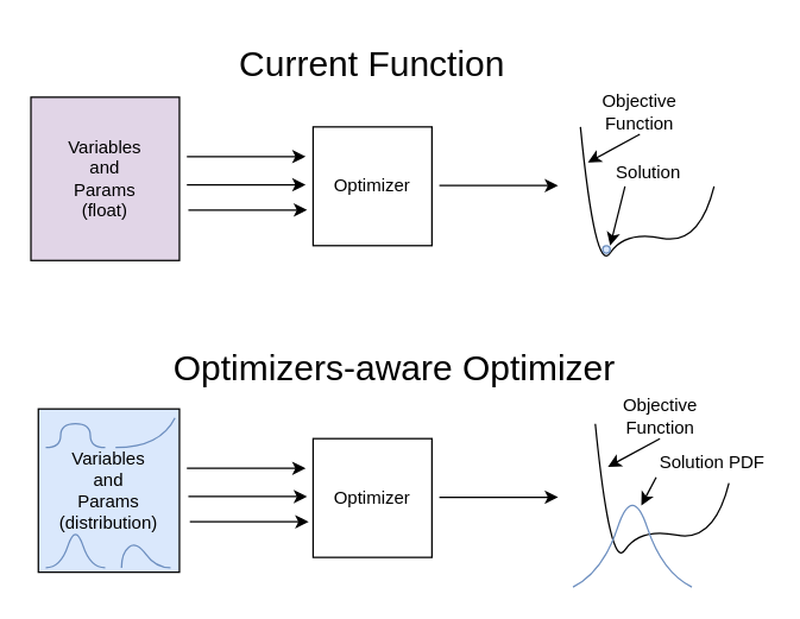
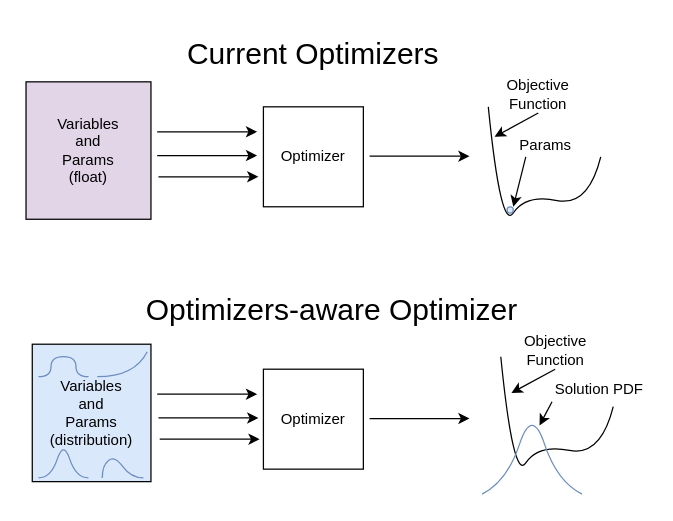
  <mxCell id="0" />
  <mxCell id="1" parent="0" />
  <mxCell id="2" value="Optimizer" style="whiteSpace=wrap;html=1;aspect=fixed;" vertex="1" parent="1"><mxGeometry x="210" y="85" width="80" height="80" as="geometry" /></mxCell>
  <mxCell id="3" value="" style="endArrow=classic;html=1;entryX=0;entryY=0.25;entryDx=0;entryDy=0;" edge="1" parent="1"><mxGeometry width="50" height="50" relative="1" as="geometry"><mxPoint x="125" y="105" as="sourcePoint" /><mxPoint x="205" y="105" as="targetPoint" /></mxGeometry></mxCell>
  <mxCell id="4" value="" style="endArrow=classic;html=1;entryX=0;entryY=0.25;entryDx=0;entryDy=0;" edge="1" parent="1"><mxGeometry width="50" height="50" relative="1" as="geometry"><mxPoint x="125" y="124" as="sourcePoint" /><mxPoint x="205" y="124" as="targetPoint" /></mxGeometry></mxCell>
  <mxCell id="5" value="" style="endArrow=classic;html=1;entryX=0;entryY=0.25;entryDx=0;entryDy=0;" edge="1" parent="1"><mxGeometry width="50" height="50" relative="1" as="geometry"><mxPoint x="126" y="141" as="sourcePoint" /><mxPoint x="206" y="141" as="targetPoint" /></mxGeometry></mxCell>
  <mxCell id="6" value="" style="endArrow=classic;html=1;entryX=0;entryY=0.25;entryDx=0;entryDy=0;" edge="1" parent="1"><mxGeometry width="50" height="50" relative="1" as="geometry"><mxPoint x="295" y="124.5" as="sourcePoint" /><mxPoint x="375" y="124.5" as="targetPoint" /></mxGeometry></mxCell>
  <mxCell id="7" value="Variables&lt;br&gt;and&lt;br&gt;Params&lt;br&gt;(float)" style="rounded=0;whiteSpace=wrap;html=1;fillColor=#e1d5e7;" vertex="1" parent="1"><mxGeometry x="20" y="65" width="100" height="110" as="geometry" /></mxCell>
- <mxCell id="8" value="&lt;font style=&quot;font-size: 24px&quot;&gt;Current Function&lt;/font&gt;" style="text;html=1;strokeColor=none;fillColor=none;align=center;verticalAlign=middle;whiteSpace=wrap;rounded=0;" vertex="1" parent="1"><mxGeometry x="135" y="20" width="230" height="45" as="geometry" /></mxCell>
+ <mxCell id="8" value="&lt;font style=&quot;font-size: 24px&quot;&gt;Current Optimizers&lt;/font&gt;" style="text;html=1;strokeColor=none;fillColor=none;align=center;verticalAlign=middle;whiteSpace=wrap;rounded=0;" vertex="1" parent="1"><mxGeometry x="135" y="20" width="230" height="45" as="geometry" /></mxCell>
  <mxCell id="9" value="&amp;nbsp;" style="text;html=1;align=center;verticalAlign=middle;resizable=0;points=[];autosize=1;" vertex="1" parent="8"><mxGeometry x="130" y="25" width="20" height="20" as="geometry" /></mxCell>
  <mxCell id="10" value="&lt;font style=&quot;font-size: 24px&quot;&gt;Optimizers-aware Optimizer&lt;/font&gt;" style="text;html=1;strokeColor=none;fillColor=none;align=center;verticalAlign=middle;whiteSpace=wrap;rounded=0;" vertex="1" parent="1"><mxGeometry x="70" y="225" width="390" height="45" as="geometry" /></mxCell>
  <mxCell id="11" value="&amp;nbsp;" style="text;html=1;align=center;verticalAlign=middle;resizable=0;points=[];autosize=1;" vertex="1" parent="10"><mxGeometry x="220.435" y="25" width="20" height="20" as="geometry" /></mxCell>
  <mxCell id="12" value="&amp;nbsp;" style="text;html=1;align=center;verticalAlign=middle;resizable=0;points=[];autosize=1;" vertex="1" parent="10"><mxGeometry x="286" y="25" width="20" height="20" as="geometry" /></mxCell>
  <mxCell id="13" value="Optimizer" style="whiteSpace=wrap;html=1;aspect=fixed;" vertex="1" parent="1"><mxGeometry x="210" y="295" width="80" height="80" as="geometry" /></mxCell>
  <mxCell id="14" value="" style="endArrow=classic;html=1;entryX=0;entryY=0.25;entryDx=0;entryDy=0;" edge="1" parent="1"><mxGeometry width="50" height="50" relative="1" as="geometry"><mxPoint x="125" y="315" as="sourcePoint" /><mxPoint x="205" y="315" as="targetPoint" /></mxGeometry></mxCell>
  <mxCell id="15" value="" style="endArrow=classic;html=1;entryX=0;entryY=0.25;entryDx=0;entryDy=0;" edge="1" parent="1"><mxGeometry width="50" height="50" relative="1" as="geometry"><mxPoint x="126" y="334" as="sourcePoint" /><mxPoint x="206" y="334" as="targetPoint" /></mxGeometry></mxCell>
  <mxCell id="16" value="" style="endArrow=classic;html=1;entryX=0;entryY=0.25;entryDx=0;entryDy=0;" edge="1" parent="1"><mxGeometry width="50" height="50" relative="1" as="geometry"><mxPoint x="127" y="351" as="sourcePoint" /><mxPoint x="207" y="351" as="targetPoint" /></mxGeometry></mxCell>
  <mxCell id="17" value="" style="endArrow=classic;html=1;entryX=0;entryY=0.25;entryDx=0;entryDy=0;" edge="1" parent="1"><mxGeometry width="50" height="50" relative="1" as="geometry"><mxPoint x="295" y="334.5" as="sourcePoint" /><mxPoint x="375" y="334.5" as="targetPoint" /></mxGeometry></mxCell>
  <mxCell id="18" value="Variables&lt;br&gt;and&lt;br&gt;Params&lt;br&gt;(distribution)" style="rounded=0;whiteSpace=wrap;html=1;fillColor=#dae8fc;" vertex="1" parent="1"><mxGeometry x="25" y="275" width="95" height="110" as="geometry" /></mxCell>
  <mxCell id="19" value="" style="curved=1;endArrow=none;html=1;endFill=0;" edge="1" parent="1"><mxGeometry width="50" height="50" relative="1" as="geometry"><mxPoint x="390" y="85" as="sourcePoint" /><mxPoint x="480" y="125" as="targetPoint" /><Array as="points"><mxPoint x="400" y="185" /><mxPoint x="420" y="155" /><mxPoint x="470" y="165" /></Array></mxGeometry></mxCell>
  <mxCell id="20" value="" style="curved=1;endArrow=none;html=1;endFill=0;" edge="1" parent="1"><mxGeometry width="50" height="50" relative="1" as="geometry"><mxPoint x="400" y="285" as="sourcePoint" /><mxPoint x="490" y="325" as="targetPoint" /><Array as="points"><mxPoint x="410" y="385" /><mxPoint x="430" y="355" /><mxPoint x="480" y="365" /></Array></mxGeometry></mxCell>
  <mxCell id="21" value="" style="ellipse;whiteSpace=wrap;html=1;aspect=fixed;fillColor=#dae8fc;strokeColor=#6c8ebf;" vertex="1" parent="1"><mxGeometry x="405" y="165" width="5" height="5" as="geometry" /></mxCell>
  <mxCell id="22" value="" style="endArrow=classic;html=1;" edge="1" parent="1"><mxGeometry width="50" height="50" relative="1" as="geometry"><mxPoint x="420" y="125" as="sourcePoint" /><mxPoint x="410" y="165" as="targetPoint" /></mxGeometry></mxCell>
- <mxCell id="23" value="Solution" style="text;html=1;strokeColor=none;fillColor=none;align=center;verticalAlign=middle;whiteSpace=wrap;rounded=0;" vertex="1" parent="1"><mxGeometry x="416" y="106" width="40" height="20" as="geometry" /></mxCell>
+ <mxCell id="23" value="Params" style="text;html=1;strokeColor=none;fillColor=none;align=center;verticalAlign=middle;whiteSpace=wrap;rounded=0;" vertex="1" parent="1"><mxGeometry x="416" y="106" width="40" height="20" as="geometry" /></mxCell>
  <mxCell id="24" value="Objective Function" style="text;html=1;strokeColor=none;fillColor=none;align=center;verticalAlign=middle;whiteSpace=wrap;rounded=0;" vertex="1" parent="1"><mxGeometry x="410" y="65" width="40" height="20" as="geometry" /></mxCell>
  <mxCell id="25" value="" style="endArrow=classic;html=1;" edge="1" parent="1"><mxGeometry width="50" height="50" relative="1" as="geometry"><mxPoint x="430" y="90" as="sourcePoint" /><mxPoint x="395" y="109" as="targetPoint" /></mxGeometry></mxCell>
  <mxCell id="26" value="" style="curved=1;endArrow=none;html=1;endFill=0;fillColor=#dae8fc;strokeColor=#6c8ebf;" edge="1" parent="1"><mxGeometry width="50" height="50" relative="1" as="geometry"><mxPoint x="385" y="395" as="sourcePoint" /><mxPoint x="465" y="395" as="targetPoint" /><Array as="points"><mxPoint x="405" y="385" /><mxPoint x="425" y="325" /><mxPoint x="445" y="385" /></Array></mxGeometry></mxCell>
  <mxCell id="27" value="" style="endArrow=classic;html=1;" edge="1" parent="1"><mxGeometry width="50" height="50" relative="1" as="geometry"><mxPoint x="441" y="321" as="sourcePoint" /><mxPoint x="431" y="340" as="targetPoint" /></mxGeometry></mxCell>
  <mxCell id="28" value="Solution PDF" style="text;html=1;strokeColor=none;fillColor=none;align=center;verticalAlign=middle;whiteSpace=wrap;rounded=0;" vertex="1" parent="1"><mxGeometry x="442" y="301" width="74" height="20" as="geometry" /></mxCell>
  <mxCell id="29" value="Objective Function" style="text;html=1;strokeColor=none;fillColor=none;align=center;verticalAlign=middle;whiteSpace=wrap;rounded=0;" vertex="1" parent="1"><mxGeometry x="423.5" y="270" width="40" height="20" as="geometry" /></mxCell>
  <mxCell id="30" value="" style="endArrow=classic;html=1;" edge="1" parent="1"><mxGeometry width="50" height="50" relative="1" as="geometry"><mxPoint x="443.5" y="295" as="sourcePoint" /><mxPoint x="408.5" y="314" as="targetPoint" /></mxGeometry></mxCell>
  <mxCell id="31" value="" style="curved=1;endArrow=none;html=1;endFill=0;fillColor=#dae8fc;strokeColor=#6c8ebf;" edge="1" parent="1"><mxGeometry width="50" height="50" relative="1" as="geometry"><mxPoint x="77" y="301" as="sourcePoint" /><mxPoint x="117" y="281" as="targetPoint" /><Array as="points"><mxPoint x="107" y="301" /></Array></mxGeometry></mxCell>
  <mxCell id="32" value="" style="curved=1;endArrow=none;html=1;endFill=0;fillColor=#dae8fc;strokeColor=#6c8ebf;" edge="1" parent="1"><mxGeometry width="50" height="50" relative="1" as="geometry"><mxPoint x="30" y="382" as="sourcePoint" /><mxPoint x="70" y="382" as="targetPoint" /><Array as="points"><mxPoint x="40" y="382" /><mxPoint x="50" y="352" /><mxPoint x="60" y="382" /></Array></mxGeometry></mxCell>
  <mxCell id="33" value="" style="curved=1;endArrow=none;html=1;endFill=0;fillColor=#dae8fc;strokeColor=#6c8ebf;" edge="1" parent="1"><mxGeometry width="50" height="50" relative="1" as="geometry"><mxPoint x="81" y="382" as="sourcePoint" /><mxPoint x="114" y="382" as="targetPoint" /><Array as="points"><mxPoint x="81" y="372" /><mxPoint x="91" y="364" /><mxPoint x="104" y="382" /></Array></mxGeometry></mxCell>
  <mxCell id="34" value="" style="curved=1;endArrow=none;html=1;endFill=0;fillColor=#dae8fc;strokeColor=#6c8ebf;entryX=0.474;entryY=0.236;entryDx=0;entryDy=0;entryPerimeter=0;" edge="1" parent="1" target="18"><mxGeometry width="50" height="50" relative="1" as="geometry"><mxPoint x="30" y="301" as="sourcePoint" /><mxPoint x="70" y="281" as="targetPoint" /><Array as="points"><mxPoint x="40" y="301" /><mxPoint x="40" y="285" /><mxPoint x="60" y="285" /><mxPoint x="60" y="301" /></Array></mxGeometry></mxCell>
